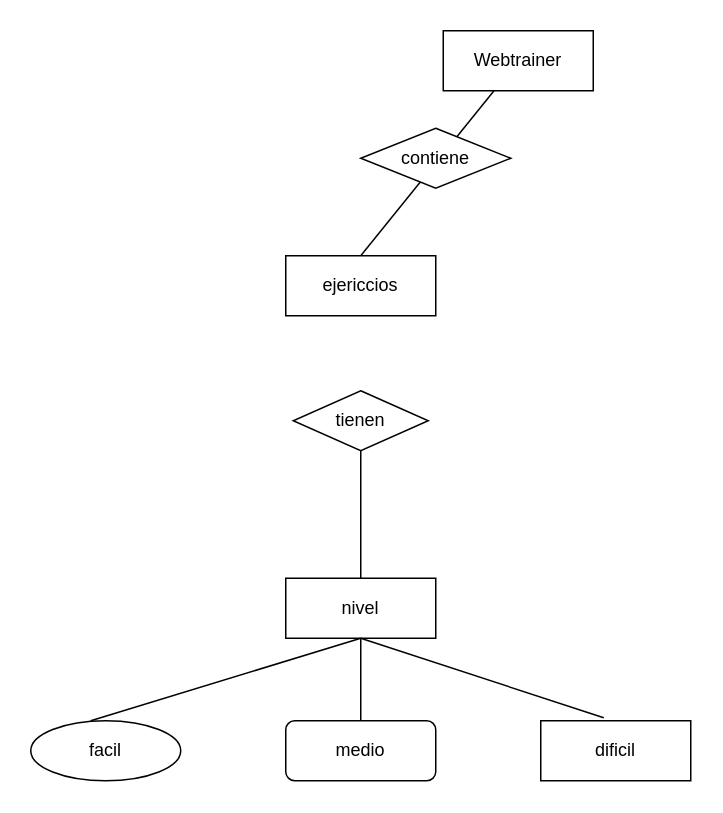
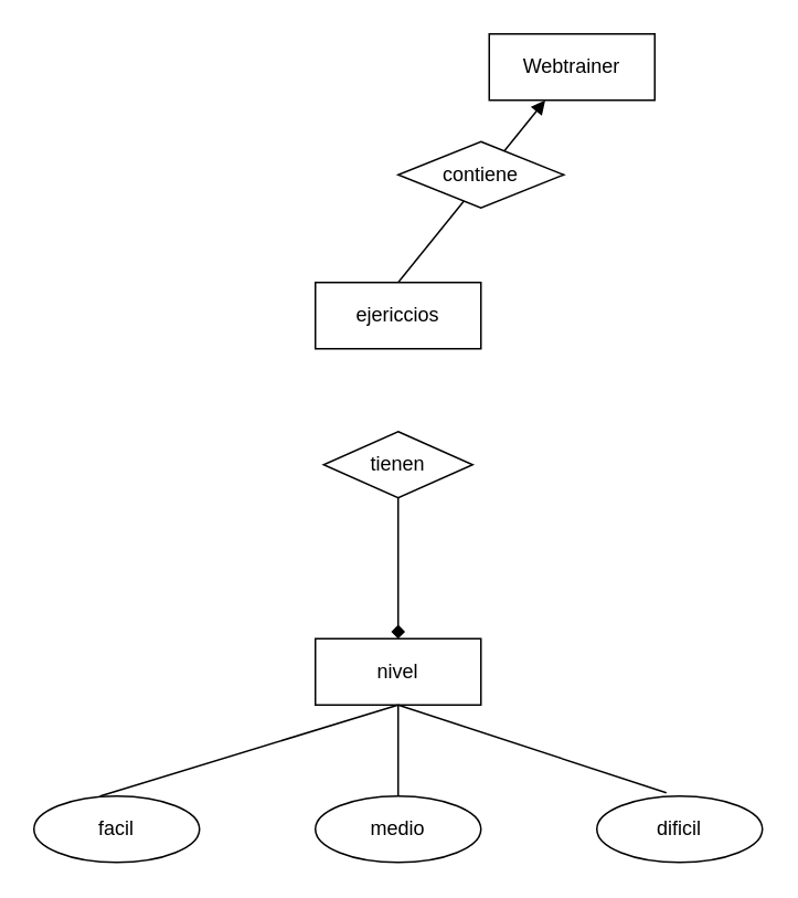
  <mxCell id="0" />
  <mxCell id="1" parent="0" />
  <mxCell id="2" value="Webtrainer" style="whiteSpace=wrap;html=1;align=center;" vertex="1" parent="1"><mxGeometry x="295" y="20" width="100" height="40" as="geometry" /></mxCell>
  <mxCell id="3" value="ejericcios" style="whiteSpace=wrap;html=1;align=center;" vertex="1" parent="1"><mxGeometry x="190" y="170" width="100" height="40" as="geometry" /></mxCell>
- <mxCell id="4" value="" style="endArrow=none;html=1;rounded=0;exitX=0.5;exitY=0;exitDx=0;exitDy=0;" edge="1" parent="1" source="3" target="2"><mxGeometry relative="1" as="geometry"><mxPoint x="300" y="150" as="sourcePoint" /><mxPoint x="460" y="150" as="targetPoint" /></mxGeometry></mxCell>
+ <mxCell id="4" value="" style="endArrow=block;html=1;rounded=0;exitX=0.5;exitY=0;exitDx=0;exitDy=0;" edge="1" parent="1" source="3" target="2"><mxGeometry relative="1" as="geometry"><mxPoint x="300" y="150" as="sourcePoint" /><mxPoint x="460" y="150" as="targetPoint" /></mxGeometry></mxCell>
  <mxCell id="5" value="contiene" style="shape=rhombus;perimeter=rhombusPerimeter;whiteSpace=wrap;html=1;align=center;" vertex="1" parent="1"><mxGeometry x="240" y="85" width="100" height="40" as="geometry" /></mxCell>
  <mxCell id="6" value="nivel" style="whiteSpace=wrap;html=1;align=center;" vertex="1" parent="1"><mxGeometry x="190" y="385" width="100" height="40" as="geometry" /></mxCell>
- <mxCell id="7" value="" style="endArrow=none;html=1;rounded=0;exitX=0.5;exitY=1;exitDx=0;exitDy=0;entryX=0.5;entryY=0;entryDx=0;entryDy=0;" edge="1" parent="1" source="8" target="6"><mxGeometry relative="1" as="geometry"><mxPoint x="290" y="250" as="sourcePoint" /><mxPoint x="450" y="250" as="targetPoint" /></mxGeometry></mxCell>
+ <mxCell id="7" value="" style="endArrow=diamond;html=1;rounded=0;exitX=0.5;exitY=1;exitDx=0;exitDy=0;entryX=0.5;entryY=0;entryDx=0;entryDy=0;" edge="1" parent="1" source="8" target="6"><mxGeometry relative="1" as="geometry"><mxPoint x="290" y="250" as="sourcePoint" /><mxPoint x="450" y="250" as="targetPoint" /></mxGeometry></mxCell>
  <mxCell id="8" value="tienen" style="shape=rhombus;perimeter=rhombusPerimeter;whiteSpace=wrap;html=1;align=center;" vertex="1" parent="1"><mxGeometry x="195" y="260" width="90" height="40" as="geometry" /></mxCell>
  <mxCell id="9" value="facil" style="ellipse;whiteSpace=wrap;html=1;align=center;" vertex="1" parent="1"><mxGeometry x="20" y="480" width="100" height="40" as="geometry" /></mxCell>
- <mxCell id="10" value="medio" style="whiteSpace=wrap;html=1;align=center;rounded=1;" vertex="1" parent="1"><mxGeometry x="190" y="480" width="100" height="40" as="geometry" /></mxCell>
- <mxCell id="11" value="dificil" style="whiteSpace=wrap;html=1;align=center;rounded=0;" vertex="1" parent="1"><mxGeometry x="360" y="480" width="100" height="40" as="geometry" /></mxCell>
+ <mxCell id="10" value="medio" style="ellipse;whiteSpace=wrap;html=1;align=center;" vertex="1" parent="1"><mxGeometry x="190" y="480" width="100" height="40" as="geometry" /></mxCell>
+ <mxCell id="11" value="dificil" style="ellipse;whiteSpace=wrap;html=1;align=center;" vertex="1" parent="1"><mxGeometry x="360" y="480" width="100" height="40" as="geometry" /></mxCell>
  <mxCell id="12" value="" style="endArrow=none;html=1;rounded=0;entryX=0.5;entryY=1;entryDx=0;entryDy=0;" edge="1" parent="1" target="6"><mxGeometry relative="1" as="geometry"><mxPoint x="60" y="480" as="sourcePoint" /><mxPoint x="220" y="480" as="targetPoint" /></mxGeometry></mxCell>
  <mxCell id="13" value="" style="endArrow=none;html=1;rounded=0;entryX=0.42;entryY=-0.05;entryDx=0;entryDy=0;entryPerimeter=0;" edge="1" parent="1" target="11"><mxGeometry relative="1" as="geometry"><mxPoint x="240" y="425" as="sourcePoint" /><mxPoint x="420" y="370" as="targetPoint" /></mxGeometry></mxCell>
  <mxCell id="14" value="" style="endArrow=none;html=1;rounded=0;" edge="1" parent="1" target="10"><mxGeometry relative="1" as="geometry"><mxPoint x="240" y="425" as="sourcePoint" /><mxPoint x="402" y="478" as="targetPoint" /></mxGeometry></mxCell>
